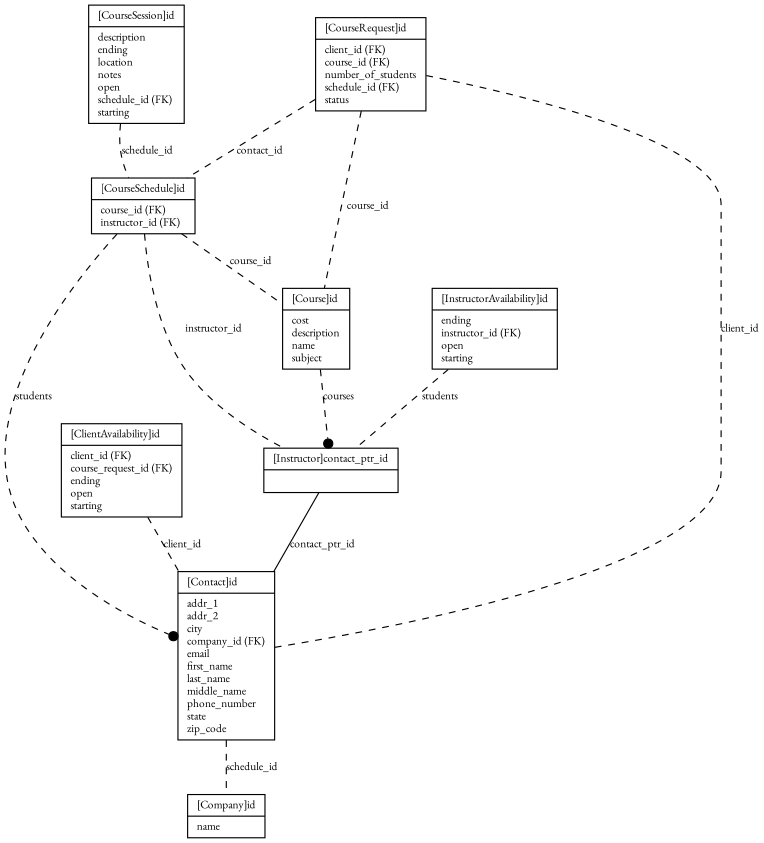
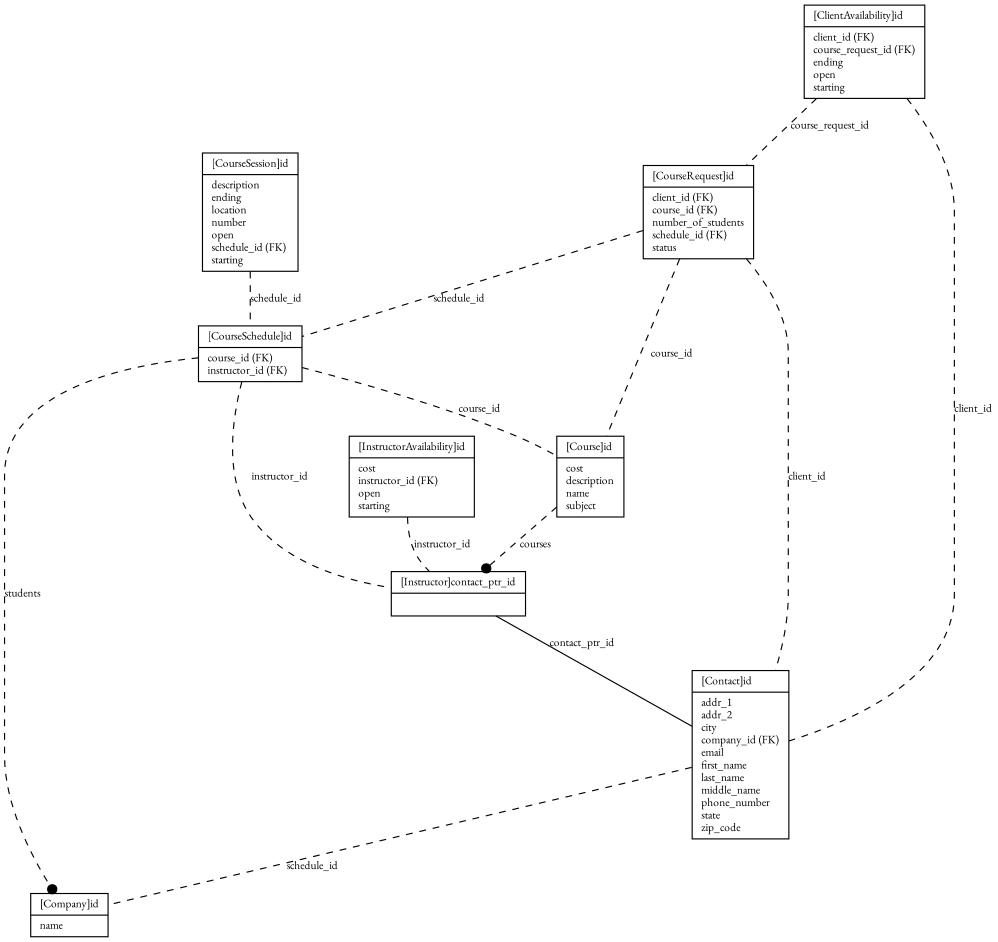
  digraph {
    fontname="EB Garamond"
    nodesep=1.0
    node [fontname="EB Garamond" fontsize=10.0 labeldistance=1.4 shape=record]
    edge [arrowhead=none arrowtail=dot fontname="EB Garamond" fontsize=10.0 labeldistance=1.4 style=dashed]
    n1 [label="{[Company]id\l|name\l}"]
    n2 [label="{[Contact]id\l|addr_1\laddr_2\lcity\lcompany_id (FK)\lemail\lfirst_name\llast_name\lmiddle_name\lphone_number\lstate\lzip_code\l}"]
    n3 [label="{[Instructor]contact_ptr_id\l|\l}"]
    n4 [label="{[Course]id\l|cost\ldescription\lname\lsubject\l}"]
-   n5 [label="{[InstructorAvailability]id\l|ending\linstructor_id (FK)\lopen\lstarting\l}"]
+   n5 [label="{[InstructorAvailability]id\l|cost\linstructor_id (FK)\lopen\lstarting\l}"]
    n6 [label="{[ClientAvailability]id\l|client_id (FK)\lcourse_request_id (FK)\lending\lopen\lstarting\l}"]
    n7 [label="{[CourseRequest]id\l|client_id (FK)\lcourse_id (FK)\lnumber_of_students\lschedule_id (FK)\lstatus\l}"]
    n8 [label="{[CourseSchedule]id\l|course_id (FK)\linstructor_id (FK)\l}"]
-   n9 [label="{[CourseSession]id\l|description\lending\llocation\lnotes\lopen\lschedule_id (FK)\lstarting\l}"]
+   n9 [label="{[CourseSession]id\l|description\lending\llocation\lnumber\lopen\lschedule_id (FK)\lstarting\l}"]
    n2 -> n1 [label=schedule_id]
    n3 -> n2 [arrowtail=none label=contact_ptr_id style=""]
    n4 -> n3 [arrowhead=dot label=courses]
-   n5 -> n3 [label=students]
+   n5 -> n3 [label=instructor_id]
    n6 -> n2 [label=client_id]
+   n6 -> n7 [label=course_request_id]
    n7 -> n2 [label=client_id]
    n7 -> n4 [label=course_id]
-   n7 -> n8 [label=contact_id]
-   n8 -> n2 [arrowhead=dot label=students]
+   n7 -> n8 [label=schedule_id]
+   n8 -> n1 [arrowhead=dot label=students]
    n8 -> n3 [label=instructor_id]
    n8 -> n4 [label=course_id]
    n9 -> n8 [label=schedule_id]
  }
